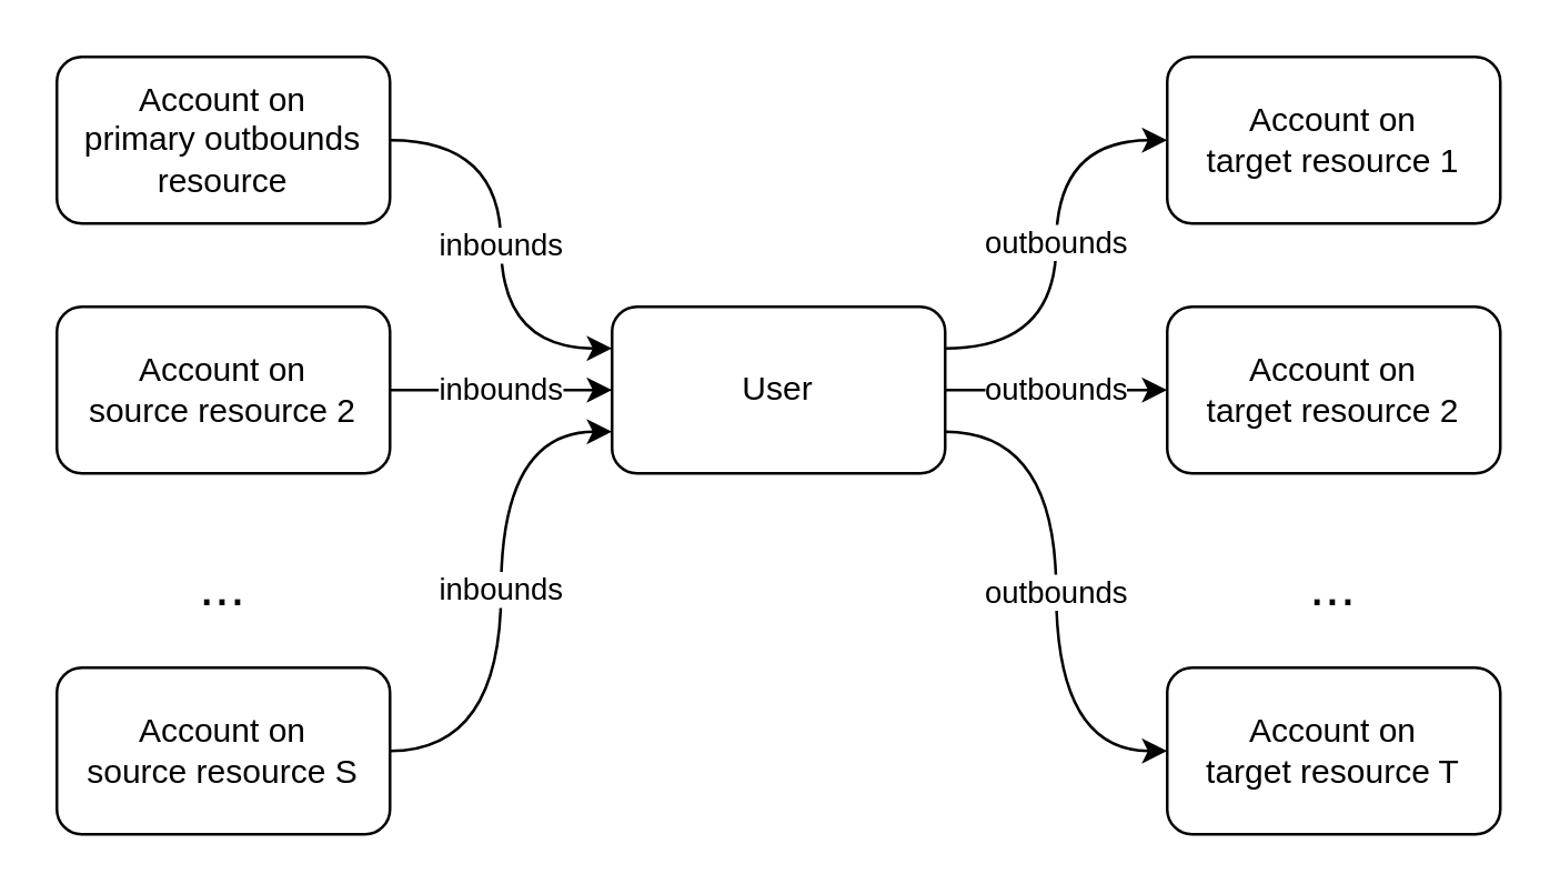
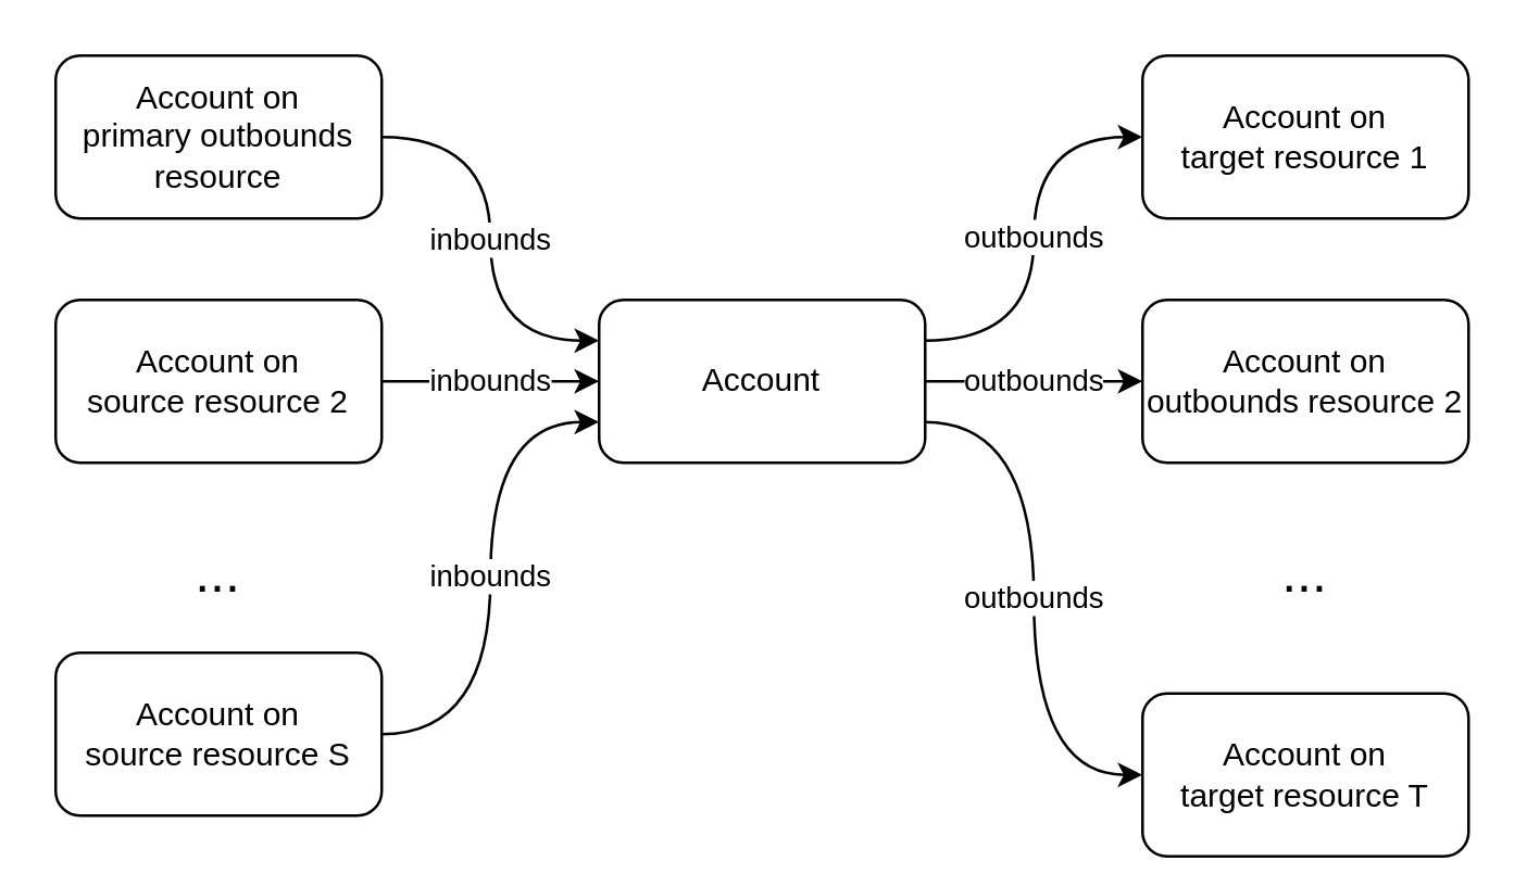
  <mxCell id="0" />
  <mxCell id="1" parent="0" />
  <mxCell id="2" value="inbounds" style="edgeStyle=orthogonalEdgeStyle;rounded=0;orthogonalLoop=1;jettySize=auto;html=1;exitX=1;exitY=0.5;exitDx=0;exitDy=0;entryX=0;entryY=0.25;entryDx=0;entryDy=0;curved=1;" parent="1" source="3" target="7" edge="1"><mxGeometry relative="1" as="geometry" /></mxCell>
  <mxCell id="3" value="Account on&lt;br&gt;primary outbounds resource" style="rounded=1;whiteSpace=wrap;html=1;" parent="1" vertex="1"><mxGeometry x="20" y="20" width="120" height="60" as="geometry" /></mxCell>
  <mxCell id="4" value="outbounds" style="edgeStyle=orthogonalEdgeStyle;curved=1;rounded=0;orthogonalLoop=1;jettySize=auto;html=1;exitX=1;exitY=0.25;exitDx=0;exitDy=0;entryX=0;entryY=0.5;entryDx=0;entryDy=0;" parent="1" source="7" target="8" edge="1"><mxGeometry relative="1" as="geometry" /></mxCell>
  <mxCell id="5" value="outbounds" style="edgeStyle=orthogonalEdgeStyle;curved=1;rounded=0;orthogonalLoop=1;jettySize=auto;html=1;exitX=1;exitY=0.5;exitDx=0;exitDy=0;entryX=0;entryY=0.5;entryDx=0;entryDy=0;" parent="1" source="7" target="9" edge="1"><mxGeometry relative="1" as="geometry" /></mxCell>
  <mxCell id="6" value="outbounds" style="edgeStyle=orthogonalEdgeStyle;curved=1;rounded=0;orthogonalLoop=1;jettySize=auto;html=1;exitX=1;exitY=0.75;exitDx=0;exitDy=0;entryX=0;entryY=0.5;entryDx=0;entryDy=0;" parent="1" source="7" target="10" edge="1"><mxGeometry relative="1" as="geometry" /></mxCell>
- <mxCell id="7" value="User" style="rounded=1;whiteSpace=wrap;html=1;" parent="1" vertex="1"><mxGeometry x="220" y="110" width="120" height="60" as="geometry" /></mxCell>
+ <mxCell id="7" value="Account" style="rounded=1;whiteSpace=wrap;html=1;" parent="1" vertex="1"><mxGeometry x="220" y="110" width="120" height="60" as="geometry" /></mxCell>
  <mxCell id="8" value="Account on&lt;br&gt;target resource 1" style="rounded=1;whiteSpace=wrap;html=1;" parent="1" vertex="1"><mxGeometry x="420" y="20" width="120" height="60" as="geometry" /></mxCell>
- <mxCell id="9" value="Account on&lt;br&gt;target resource 2" style="rounded=1;whiteSpace=wrap;html=1;" parent="1" vertex="1"><mxGeometry x="420" y="110" width="120" height="60" as="geometry" /></mxCell>
- <mxCell id="10" value="Account on&lt;br&gt;target resource T" style="rounded=1;whiteSpace=wrap;html=1;" parent="1" vertex="1"><mxGeometry x="420" y="240" width="120" height="60" as="geometry" /></mxCell>
+ <mxCell id="9" value="Account on&lt;br&gt;outbounds resource 2" style="rounded=1;whiteSpace=wrap;html=1;" parent="1" vertex="1"><mxGeometry x="420" y="110" width="120" height="60" as="geometry" /></mxCell>
+ <mxCell id="10" value="Account on&lt;br&gt;target resource T" style="rounded=1;whiteSpace=wrap;html=1;" parent="1" vertex="1"><mxGeometry x="420" y="255" width="120" height="60" as="geometry" /></mxCell>
  <mxCell id="11" value="&lt;font style=&quot;font-size: 20px&quot;&gt;...&lt;/font&gt;" style="text;html=1;strokeColor=none;fillColor=none;align=center;verticalAlign=middle;whiteSpace=wrap;rounded=0;" parent="1" vertex="1"><mxGeometry x="460" y="200" width="40" height="20" as="geometry" /></mxCell>
  <mxCell id="12" value="inbounds" style="edgeStyle=orthogonalEdgeStyle;curved=1;rounded=0;orthogonalLoop=1;jettySize=auto;html=1;exitX=1;exitY=0.5;exitDx=0;exitDy=0;entryX=0;entryY=0.5;entryDx=0;entryDy=0;" edge="1" parent="1" source="13" target="7"><mxGeometry relative="1" as="geometry" /></mxCell>
  <mxCell id="13" value="Account on&lt;br&gt;source resource 2" style="rounded=1;whiteSpace=wrap;html=1;" vertex="1" parent="1"><mxGeometry x="20" y="110" width="120" height="60" as="geometry" /></mxCell>
  <mxCell id="14" value="Account on&lt;br&gt;source resource S" style="rounded=1;whiteSpace=wrap;html=1;" vertex="1" parent="1"><mxGeometry x="20" y="240" width="120" height="60" as="geometry" /></mxCell>
  <mxCell id="15" value="&lt;font style=&quot;font-size: 20px&quot;&gt;...&lt;/font&gt;" style="text;html=1;strokeColor=none;fillColor=none;align=center;verticalAlign=middle;whiteSpace=wrap;rounded=0;" vertex="1" parent="1"><mxGeometry x="60" y="200" width="40" height="20" as="geometry" /></mxCell>
  <mxCell id="16" value="inbounds" style="edgeStyle=orthogonalEdgeStyle;curved=1;rounded=0;orthogonalLoop=1;jettySize=auto;html=1;entryX=0;entryY=0.75;entryDx=0;entryDy=0;exitX=1;exitY=0.5;exitDx=0;exitDy=0;" edge="1" parent="1" source="14" target="7"><mxGeometry relative="1" as="geometry"><mxPoint x="190" y="290" as="sourcePoint" /><mxPoint x="220" y="250" as="targetPoint" /></mxGeometry></mxCell>
